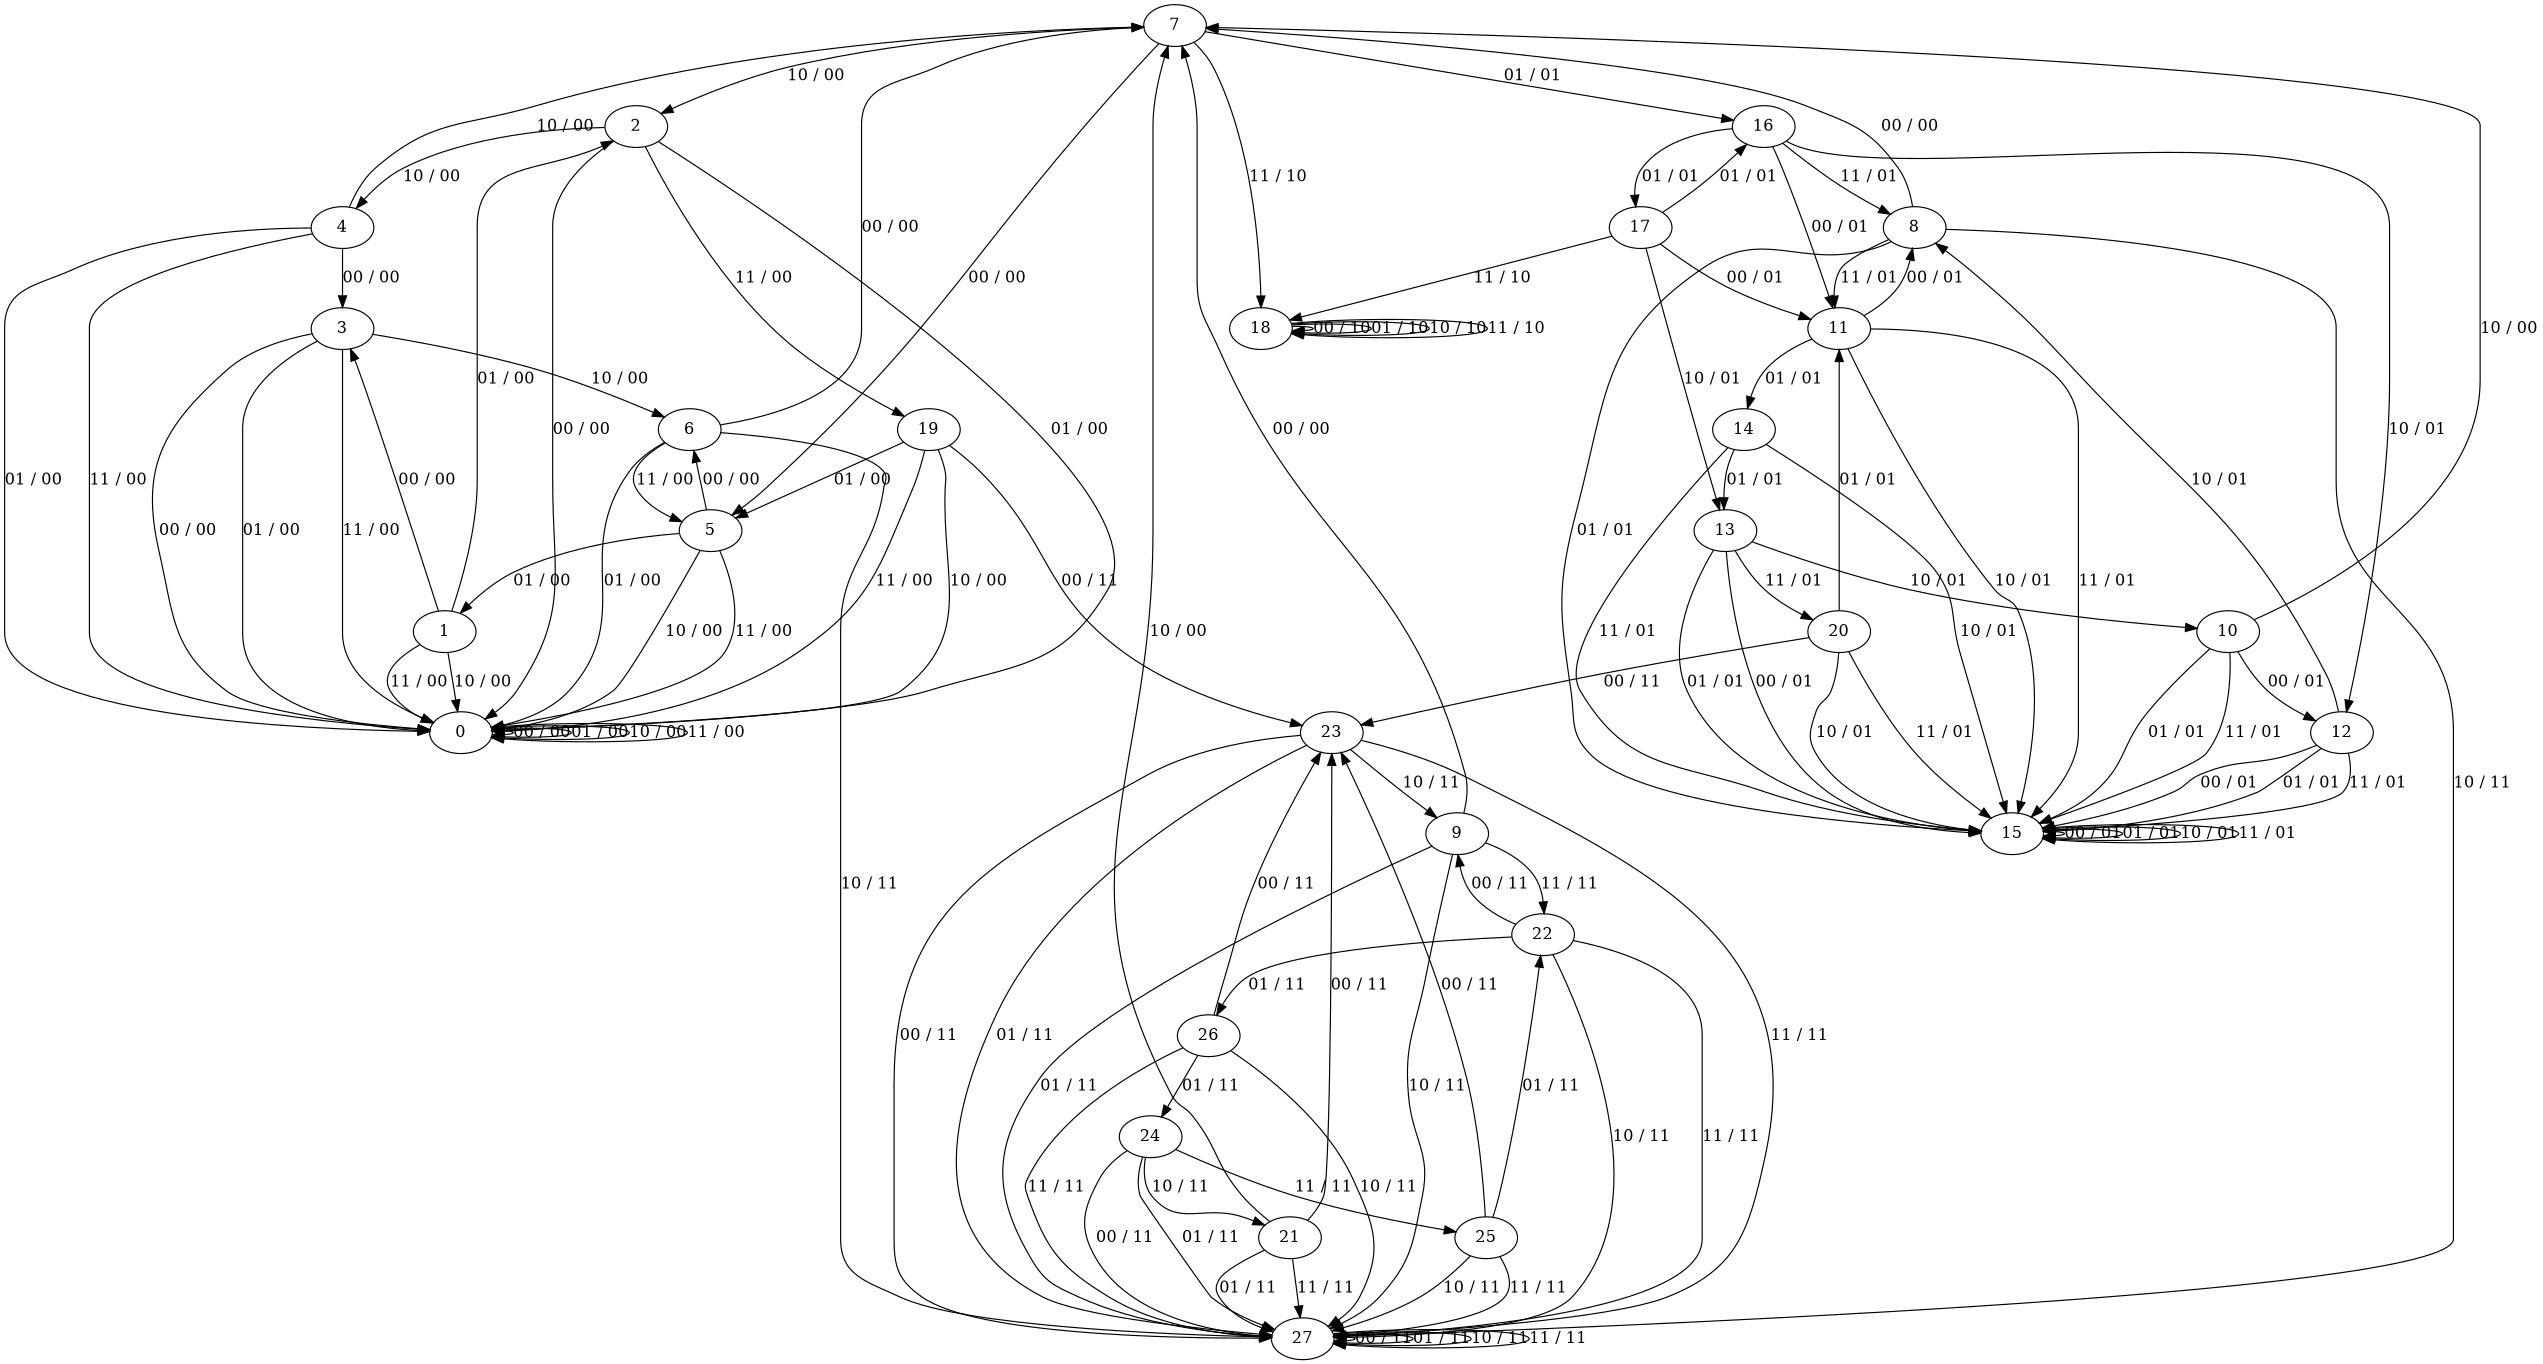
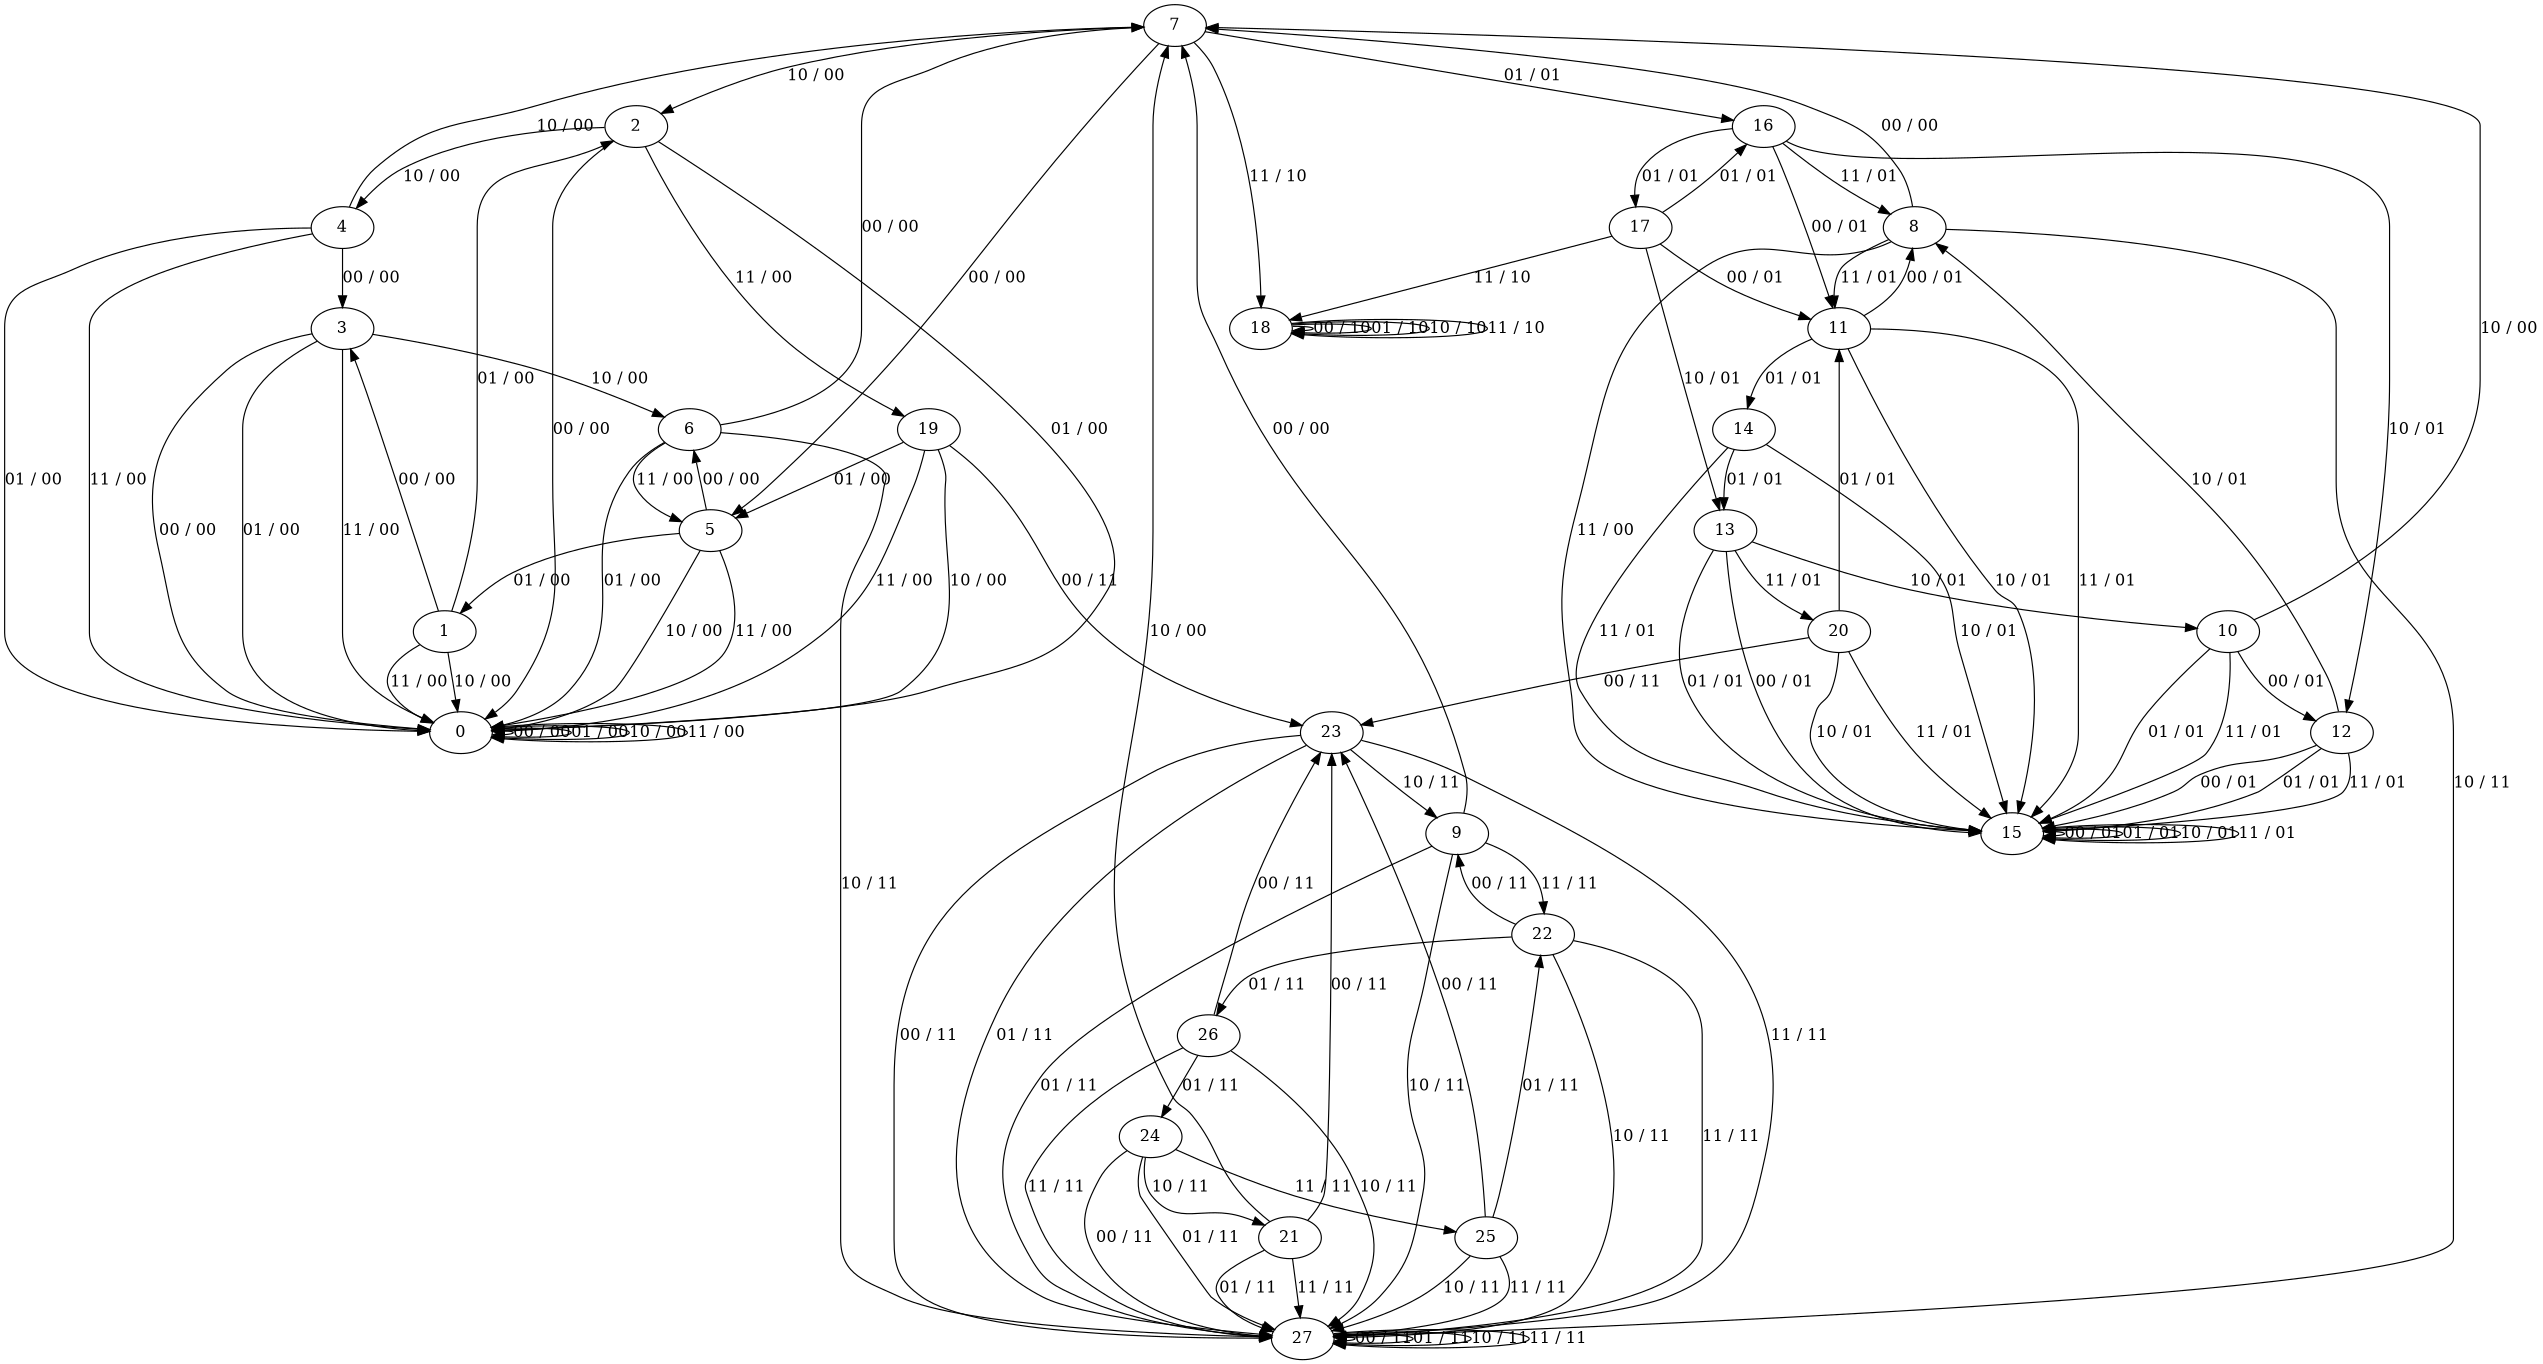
  digraph {
    7
    2
    5
    16
    18
    0
    4
    19
    1
    6
    8
    11
    12
    17
    3
    23
    27
    15
    14
    9
    22
    26
    10
    13
    20
    21
    24
    25
    7 -> 2 [label="10 / 00"]
    7 -> 5 [label="00 / 00"]
    7 -> 16 [label="01 / 01"]
    7 -> 18 [label="11 / 10"]
    2 -> 0 [label="00 / 00"]
    2 -> 0 [label="01 / 00"]
    2 -> 4 [label="10 / 00"]
    2 -> 19 [label="11 / 00"]
    5 -> 0 [label="10 / 00"]
    5 -> 0 [label="11 / 00"]
    5 -> 1 [label="01 / 00"]
    5 -> 6 [label="00 / 00"]
    16 -> 8 [label="11 / 01"]
    16 -> 11 [label="00 / 01"]
    16 -> 12 [label="10 / 01"]
    16 -> 17 [label="01 / 01"]
    18 -> 18 [label="00 / 10"]
    18 -> 18 [label="01 / 10"]
    18 -> 18 [label="10 / 10"]
    18 -> 18 [label="11 / 10"]
    0 -> 0 [label="00 / 00"]
    0 -> 0 [label="01 / 00"]
    0 -> 0 [label="10 / 00"]
    0 -> 0 [label="11 / 00"]
    4 -> 7 [label="10 / 00"]
    4 -> 0 [label="01 / 00"]
    4 -> 0 [label="11 / 00"]
    4 -> 3 [label="00 / 00"]
    19 -> 5 [label="01 / 00"]
    19 -> 0 [label="10 / 00"]
    19 -> 0 [label="11 / 00"]
    19 -> 23 [label="00 / 11"]
    1 -> 2 [label="01 / 00"]
    1 -> 0 [label="10 / 00"]
    1 -> 0 [label="11 / 00"]
    1 -> 3 [label="00 / 00"]
    6 -> 7 [label="00 / 00"]
    6 -> 5 [label="11 / 00"]
    6 -> 0 [label="01 / 00"]
    6 -> 27 [label="10 / 11"]
    8 -> 7 [label="00 / 00"]
    8 -> 11 [label="11 / 01"]
    8 -> 27 [label="10 / 11"]
-   8 -> 15 [label="01 / 01"]
+   8 -> 15 [label="11 / 00"]
    11 -> 8 [label="00 / 01"]
    11 -> 15 [label="10 / 01"]
    11 -> 15 [label="11 / 01"]
    11 -> 14 [label="01 / 01"]
    12 -> 8 [label="10 / 01"]
    12 -> 15 [label="00 / 01"]
    12 -> 15 [label="01 / 01"]
    12 -> 15 [label="11 / 01"]
    17 -> 16 [label="01 / 01"]
    17 -> 18 [label="11 / 10"]
    17 -> 11 [label="00 / 01"]
    17 -> 13 [label="10 / 01"]
    3 -> 0 [label="00 / 00"]
    3 -> 0 [label="01 / 00"]
    3 -> 0 [label="11 / 00"]
    3 -> 6 [label="10 / 00"]
    23 -> 27 [label="00 / 11"]
    23 -> 27 [label="01 / 11"]
    23 -> 27 [label="11 / 11"]
    23 -> 9 [label="10 / 11"]
    27 -> 27 [label="00 / 11"]
    27 -> 27 [label="01 / 11"]
    27 -> 27 [label="10 / 11"]
    27 -> 27 [label="11 / 11"]
    15 -> 15 [label="00 / 01"]
    15 -> 15 [label="01 / 01"]
    15 -> 15 [label="10 / 01"]
    15 -> 15 [label="11 / 01"]
    14 -> 15 [label="10 / 01"]
    14 -> 15 [label="11 / 01"]
    14 -> 13 [label="01 / 01"]
    9 -> 7 [label="00 / 00"]
    9 -> 27 [label="01 / 11"]
    9 -> 27 [label="10 / 11"]
    9 -> 22 [label="11 / 11"]
    22 -> 27 [label="10 / 11"]
    22 -> 27 [label="11 / 11"]
    22 -> 9 [label="00 / 11"]
    22 -> 26 [label="01 / 11"]
    26 -> 23 [label="00 / 11"]
    26 -> 27 [label="10 / 11"]
    26 -> 27 [label="11 / 11"]
    26 -> 24 [label="01 / 11"]
    10 -> 7 [label="10 / 00"]
    10 -> 12 [label="00 / 01"]
    10 -> 15 [label="01 / 01"]
    10 -> 15 [label="11 / 01"]
    13 -> 15 [label="00 / 01"]
    13 -> 15 [label="01 / 01"]
    13 -> 10 [label="10 / 01"]
    13 -> 20 [label="11 / 01"]
    20 -> 11 [label="01 / 01"]
    20 -> 23 [label="00 / 11"]
    20 -> 15 [label="10 / 01"]
    20 -> 15 [label="11 / 01"]
    21 -> 7 [label="10 / 00"]
    21 -> 23 [label="00 / 11"]
    21 -> 27 [label="01 / 11"]
    21 -> 27 [label="11 / 11"]
    24 -> 27 [label="00 / 11"]
    24 -> 27 [label="01 / 11"]
    24 -> 21 [label="10 / 11"]
    24 -> 25 [label="11 / 11"]
    25 -> 23 [label="00 / 11"]
    25 -> 27 [label="10 / 11"]
    25 -> 27 [label="11 / 11"]
    25 -> 22 [label="01 / 11"]
  }
